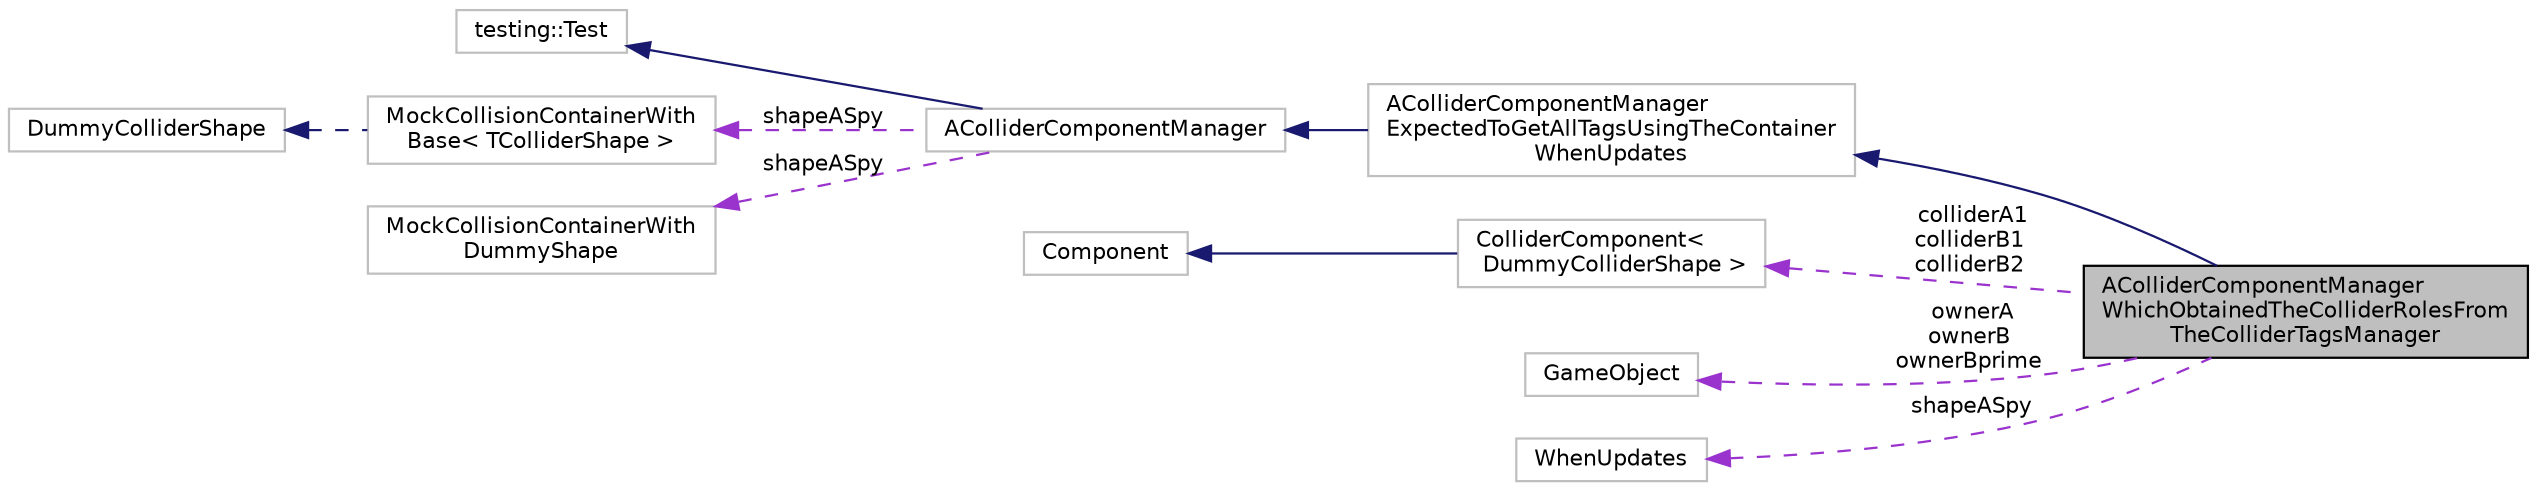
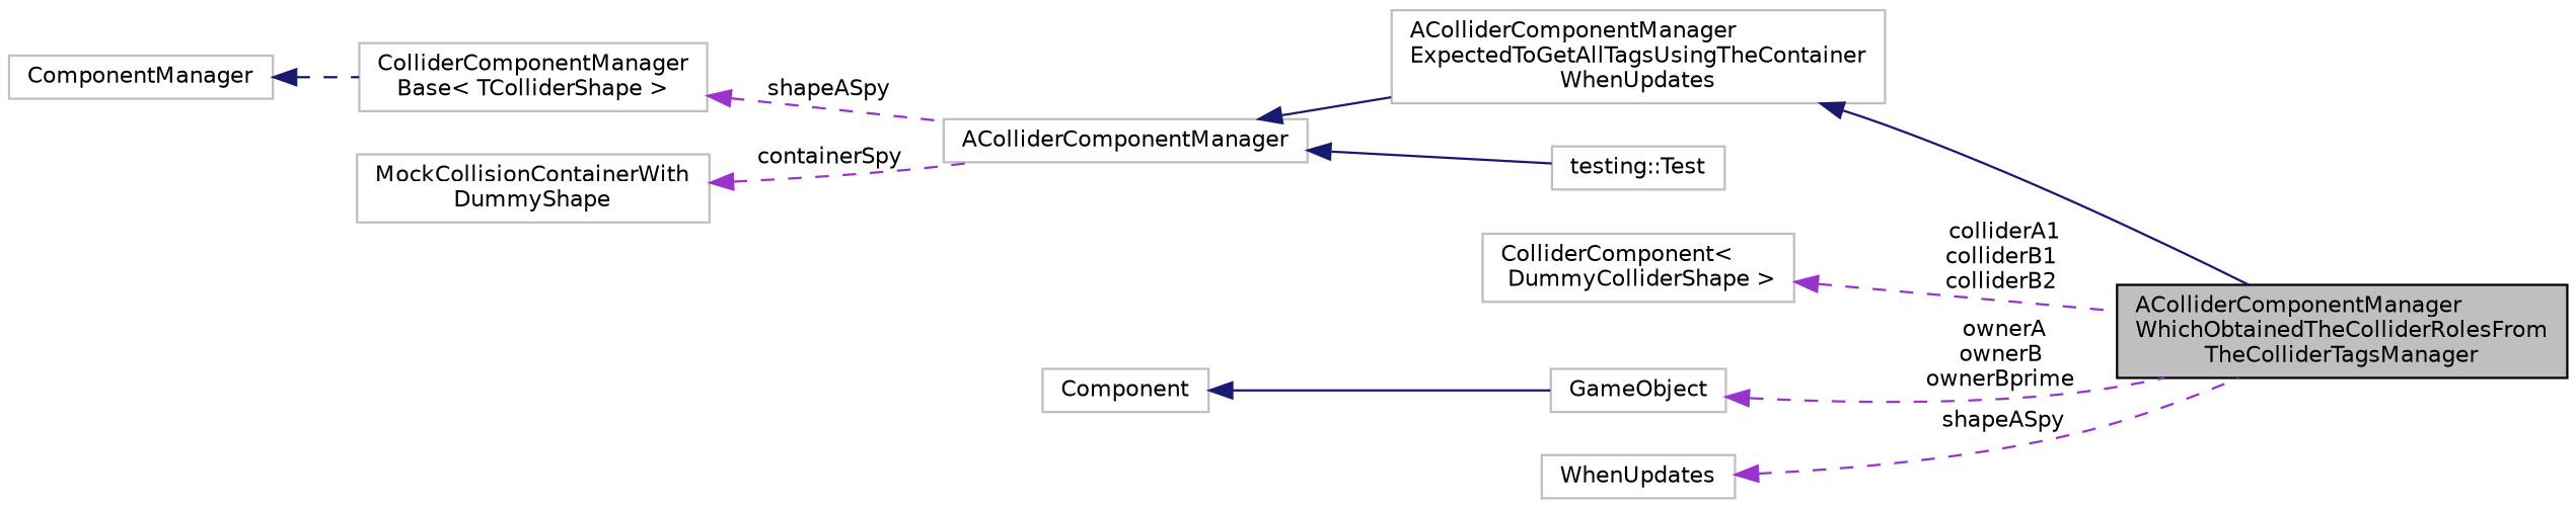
  digraph {
    rankdir=LR
    node [color=grey75 fillcolor=white fontname=Helvetica fontsize=10 shape=record style=filled]
    edge [color=midnightblue dir=back fontname=Helvetica fontsize=10 labelfontname=Helvetica labelfontsize=10 style=dashed]
    n1 [color=black fillcolor=grey75 fontcolor=black height=0.2 label="AColliderComponentManager\lWhichObtainedTheColliderRolesFrom\lTheColliderTagsManager" width=0.4]
    n2 [height=0.2 label="AColliderComponentManager\lExpectedToGetAllTagsUsingTheContainer\lWhenUpdates" width=0.4]
    n3 [height=0.2 label=AColliderComponentManager width=0.4]
    n4 [height=0.2 label="testing::Test" width=0.4]
-   n5 [height=0.2 label="MockCollisionContainerWith\lBase\< TColliderShape \>" width=0.4]
-   n6 [height=0.2 label=DummyColliderShape width=0.4]
+   n5 [height=0.2 label="ColliderComponentManager\lBase\< TColliderShape \>" width=0.4]
+   n6 [height=0.2 label=ComponentManager width=0.4]
    n7 [height=0.2 label="MockCollisionContainerWith\lDummyShape" width=0.4]
    n8 [height=0.2 label="ColliderComponent\<\l DummyColliderShape \>" width=0.4]
    n9 [height=0.2 label=Component width=0.4]
    n10 [height=0.2 label=GameObject width=0.4]
    n11 [height=0.2 label=WhenUpdates width=0.4]
    n2 -> n1 [style=solid]
    n3 -> n2 [style=solid]
-   n4 -> n3 [style=solid]
+   n3 -> n4 [style=solid]
    n5 -> n3 [color=darkorchid3 label=" shapeASpy"]
    n6 -> n5
-   n7 -> n3 [color=darkorchid3 label=" shapeASpy"]
+   n7 -> n3 [color=darkorchid3 label=" containerSpy"]
    n8 -> n1 [color=darkorchid3 label=" colliderA1\ncolliderB1\ncolliderB2"]
-   n9 -> n8 [style=solid]
+   n9 -> n10 [style=solid]
    n10 -> n1 [color=darkorchid3 label=" ownerA\nownerB\nownerBprime"]
    n11 -> n1 [color=darkorchid3 label=" shapeASpy"]
  }
